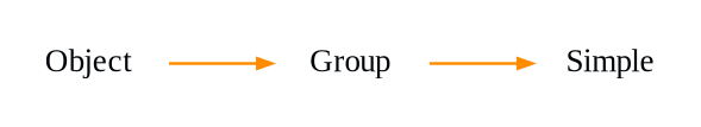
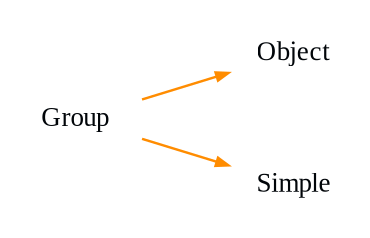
  digraph {
    fontname="Liberation Serif"
    rankdir=LR
    node [color=red fontcolor="#010509FF" fontname="Liberation Serif" fontsize=11 margin=0.01 shape=none]
    edge [arrowsize=0.5 color=darkorange fontname="Liberation Serif"]
    n1 [label=Object]
    n2 [label=Group]
    n3 [label=Simple]
-   n1 -> n2
+   n2 -> n1
    n2 -> n3
  }
